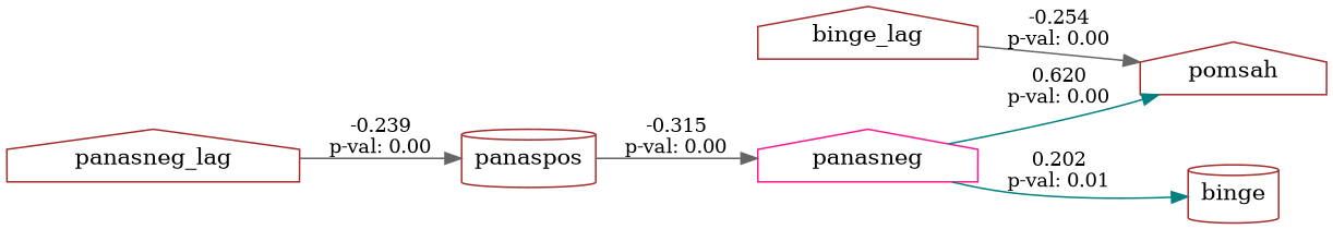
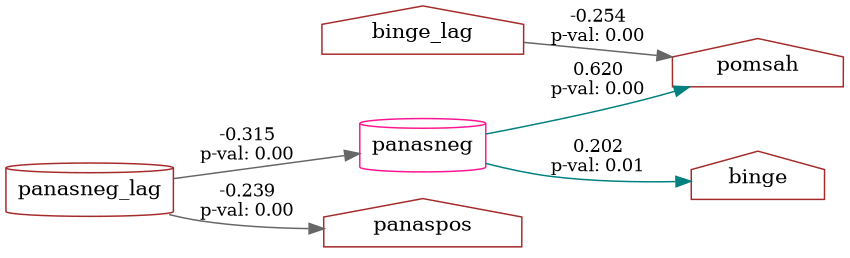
  digraph {
    rankdir=LR
    splines=true
    node [color=brown fillcolor="#cae6df" shape=cylinder]
    edge [color=gray40 fontsize=12]
-   n1 [label=binge]
+   n1 [label=binge shape=house]
    n2 [label=pomsah shape=house]
    n3 [label=binge_lag shape=house]
-   n4 [color=deeppink label=panasneg shape=house]
-   n5 [label=panasneg_lag shape=house]
-   n6 [label=panaspos]
+   n4 [color=deeppink label=panasneg]
+   n5 [label=panasneg_lag]
+   n6 [label=panaspos shape=house]
    n3 -> n2 [label="-0.254\np-val: 0.00"]
    n4 -> n1 [color=teal label="0.202\np-val: 0.01"]
    n4 -> n2 [color=teal label="0.620\np-val: 0.00"]
    n5 -> n6 [label="-0.239\np-val: 0.00"]
-   n6 -> n4 [label="-0.315\np-val: 0.00"]
+   n5 -> n4 [label="-0.315\np-val: 0.00"]
  }
